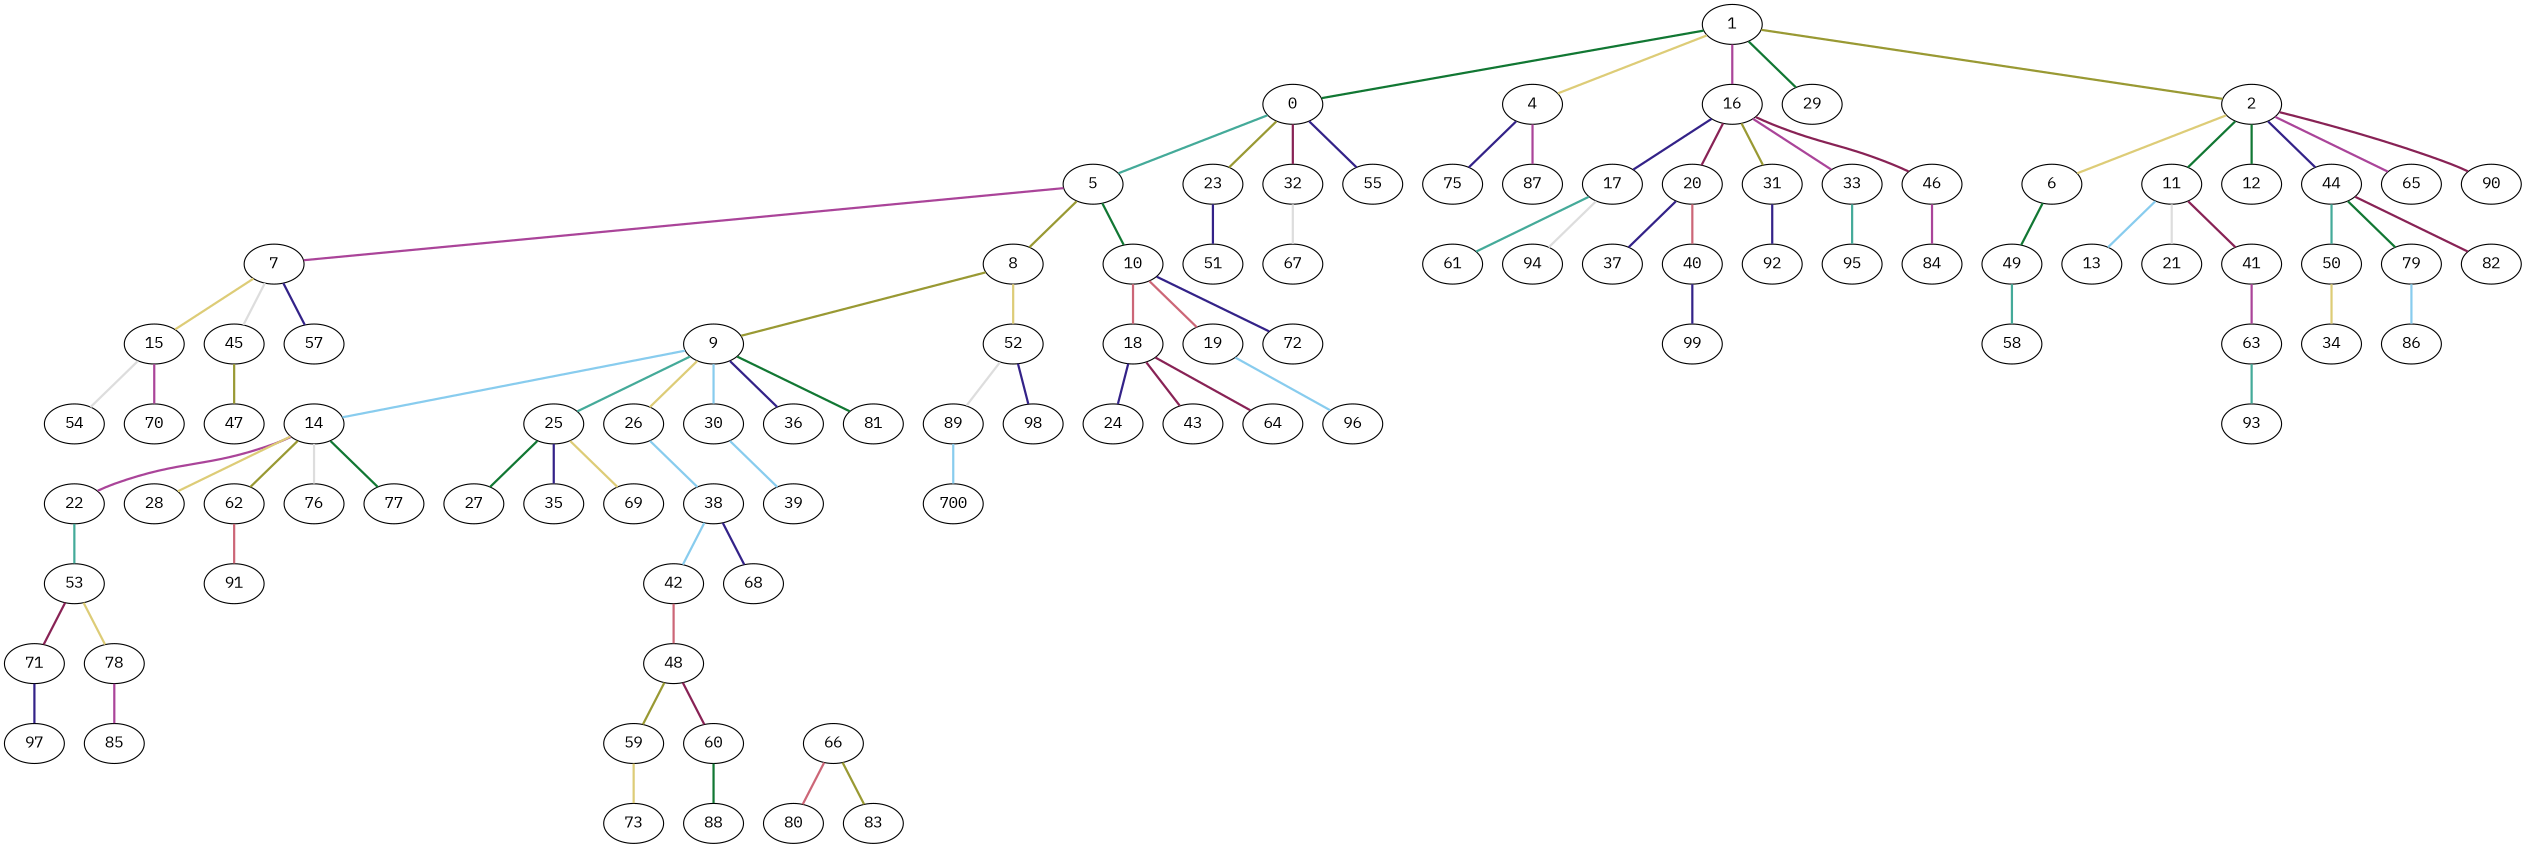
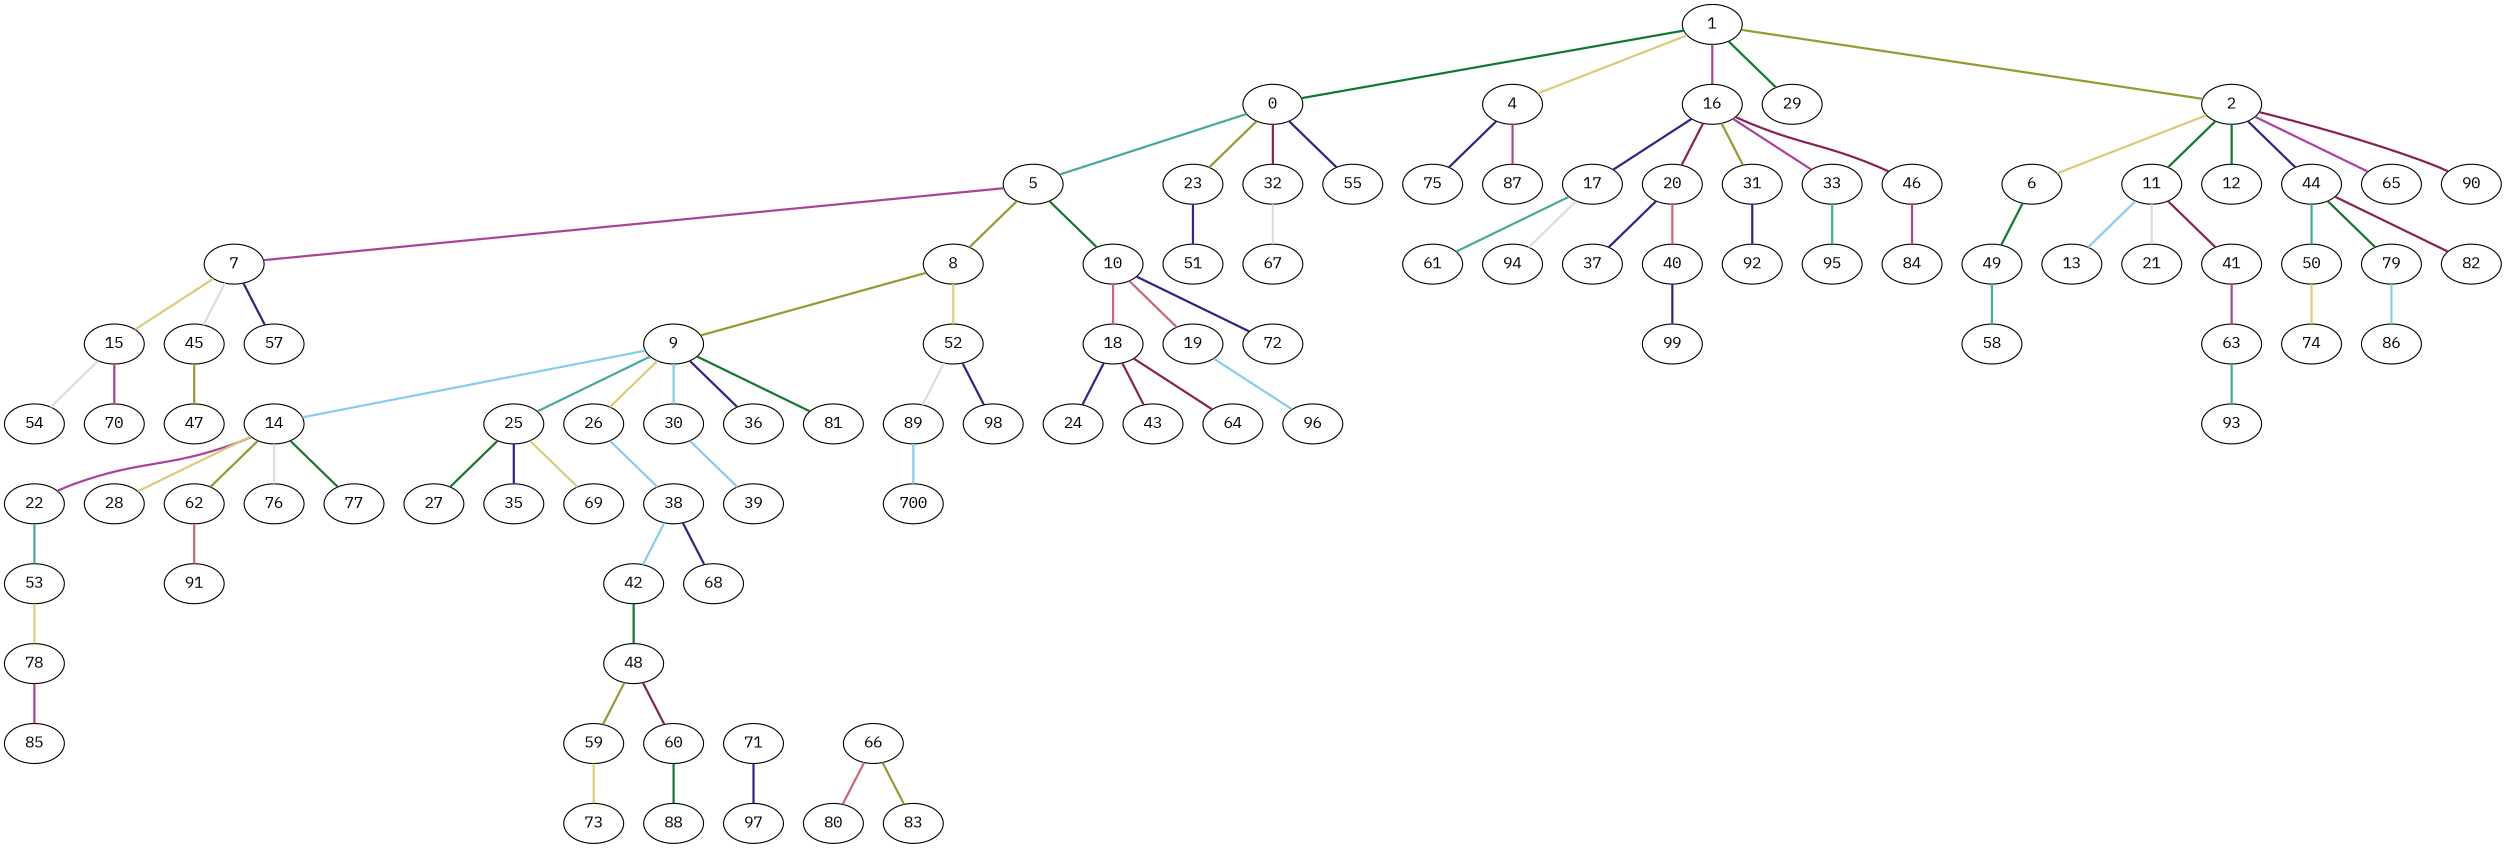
  graph {
    fontname="IBM Plex Mono"
    rankdir=BT
    node [fontname="IBM Plex Mono"]
    edge [color="#332288" fontname="IBM Plex Mono" style=bold]
    2
    1
    n3 [label=0]
    4
    5
    6
    7
    8
    9
    10
    11
    12
    13
    14
    15
    16
    17
    18
    19
    20
    21
    22
    23
    24
    25
    26
    27
    28
    29
    30
    31
    32
    33
    35
    36
    37
    38
    39
    40
    41
    42
    43
    44
    45
    46
    47
    48
    49
    50
    51
    52
    53
    54
    55
    57
    58
    59
    60
    61
    62
    63
    64
    65
    67
    68
    69
    70
    71
    72
    73
-   74 [label=34]
+   74
    75
    76
    77
    78
    79
    80
    66
    81
    82
    83
    84
    85
    86
    87
    88
    89
    90
    91
    92
    93
    94
    95
    96
    97
    98
    99
    n98 [label=700]
    2 -- 1 [color="#999933"]
    n3 -- 1 [color="#117733"]
    4 -- 1 [color="#DDCC77"]
    5 -- n3 [color="#44AA99"]
    6 -- 2 [color="#DDCC77"]
    7 -- 5 [color="#AA4499"]
    8 -- 5 [color="#999933"]
    9 -- 8 [color="#999933"]
    10 -- 5 [color="#117733"]
    11 -- 2 [color="#117733"]
    12 -- 2 [color="#117733"]
    13 -- 11 [color="#88CCEE"]
    14 -- 9 [color="#88CCEE"]
    15 -- 7 [color="#DDCC77"]
    16 -- 1 [color="#AA4499"]
    17 -- 16
    18 -- 10 [color="#CC6677"]
    19 -- 10 [color="#CC6677"]
    20 -- 16 [color="#882255"]
    21 -- 11 [color="#DDDDDD"]
    22 -- 14 [color="#AA4499"]
    23 -- n3 [color="#999933"]
    24 -- 18
    25 -- 9 [color="#44AA99"]
    26 -- 9 [color="#DDCC77"]
    27 -- 25 [color="#117733"]
    28 -- 14 [color="#DDCC77"]
    29 -- 1 [color="#117733"]
    30 -- 9 [color="#88CCEE"]
    31 -- 16 [color="#999933"]
    32 -- n3 [color="#882255"]
    33 -- 16 [color="#AA4499"]
    35 -- 25
    36 -- 9
    37 -- 20
    38 -- 26 [color="#88CCEE"]
    39 -- 30 [color="#88CCEE"]
    40 -- 20 [color="#CC6677"]
    41 -- 11 [color="#882255"]
    42 -- 38 [color="#88CCEE"]
    43 -- 18 [color="#882255"]
    44 -- 2
    45 -- 7 [color="#DDDDDD"]
    46 -- 16 [color="#882255"]
    47 -- 45 [color="#999933"]
-   48 -- 42 [color="#CC6677"]
+   48 -- 42 [color="#117733"]
    49 -- 6 [color="#117733"]
    50 -- 44 [color="#44AA99"]
    51 -- 23
    52 -- 8 [color="#DDCC77"]
    53 -- 22 [color="#44AA99"]
    54 -- 15 [color="#DDDDDD"]
    55 -- n3
    57 -- 7
    58 -- 49 [color="#44AA99"]
    59 -- 48 [color="#999933"]
    60 -- 48 [color="#882255"]
    61 -- 17 [color="#44AA99"]
    62 -- 14 [color="#999933"]
    63 -- 41 [color="#AA4499"]
    64 -- 18 [color="#882255"]
    65 -- 2 [color="#AA4499"]
    67 -- 32 [color="#DDDDDD"]
    68 -- 38
    69 -- 25 [color="#DDCC77"]
    70 -- 15 [color="#AA4499"]
-   71 -- 53 [color="#882255"]
    72 -- 10
    73 -- 59 [color="#DDCC77"]
    74 -- 50 [color="#DDCC77"]
    75 -- 4
    76 -- 14 [color="#DDDDDD"]
    77 -- 14 [color="#117733"]
    78 -- 53 [color="#DDCC77"]
    79 -- 44 [color="#117733"]
    80 -- 66 [color="#CC6677"]
    81 -- 9 [color="#117733"]
    82 -- 44 [color="#882255"]
    83 -- 66 [color="#999933"]
    84 -- 46 [color="#AA4499"]
    85 -- 78 [color="#AA4499"]
    86 -- 79 [color="#88CCEE"]
    87 -- 4 [color="#AA4499"]
    88 -- 60 [color="#117733"]
    89 -- 52 [color="#DDDDDD"]
    90 -- 2 [color="#882255"]
    91 -- 62 [color="#CC6677"]
    92 -- 31
    93 -- 63 [color="#44AA99"]
    94 -- 17 [color="#DDDDDD"]
    95 -- 33 [color="#44AA99"]
    96 -- 19 [color="#88CCEE"]
    97 -- 71
    98 -- 52
    99 -- 40
    n98 -- 89 [color="#88CCEE"]
  }
